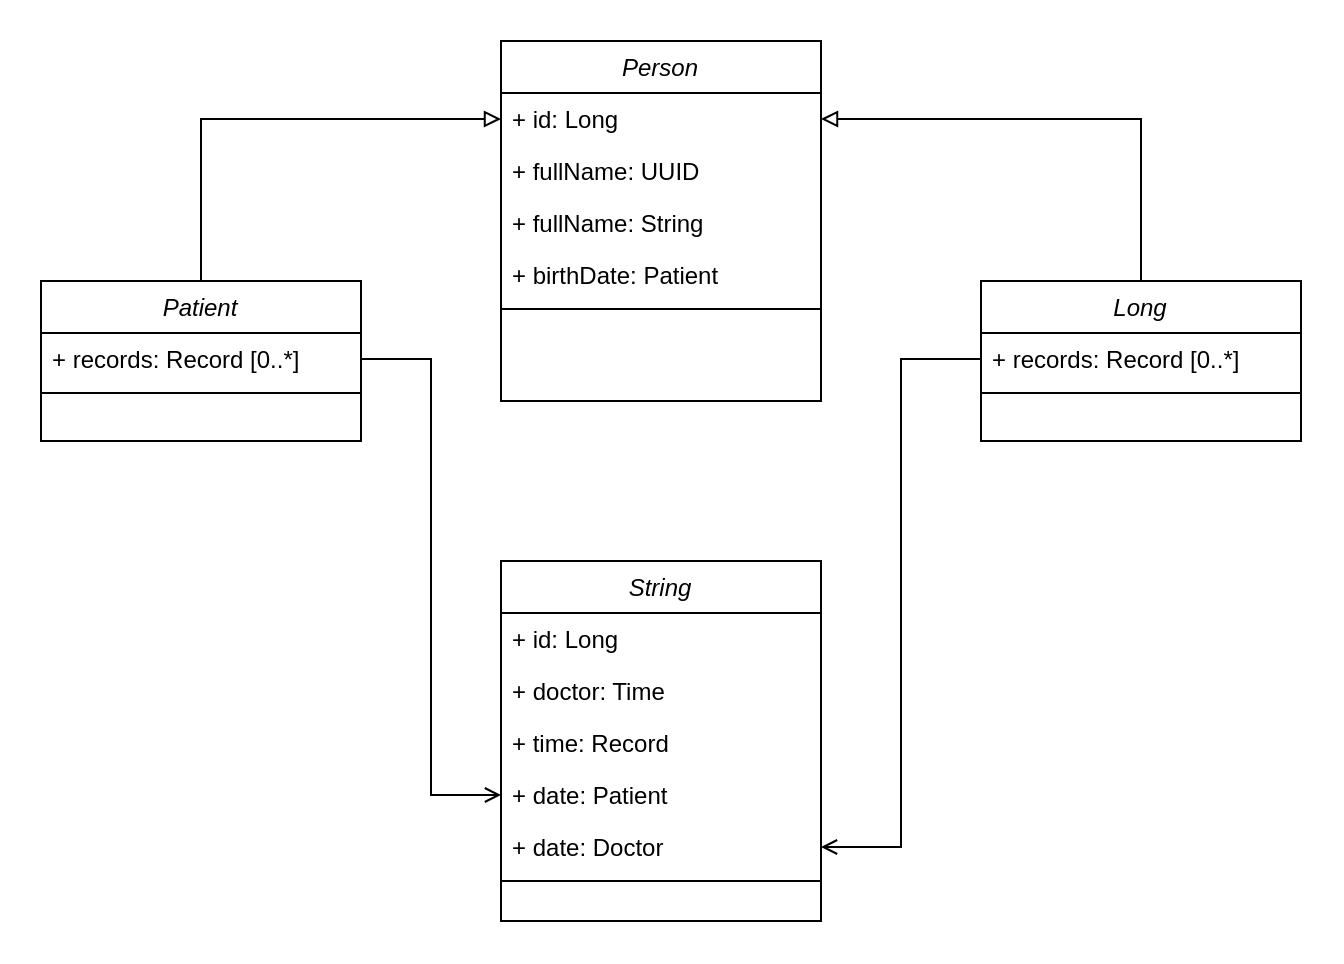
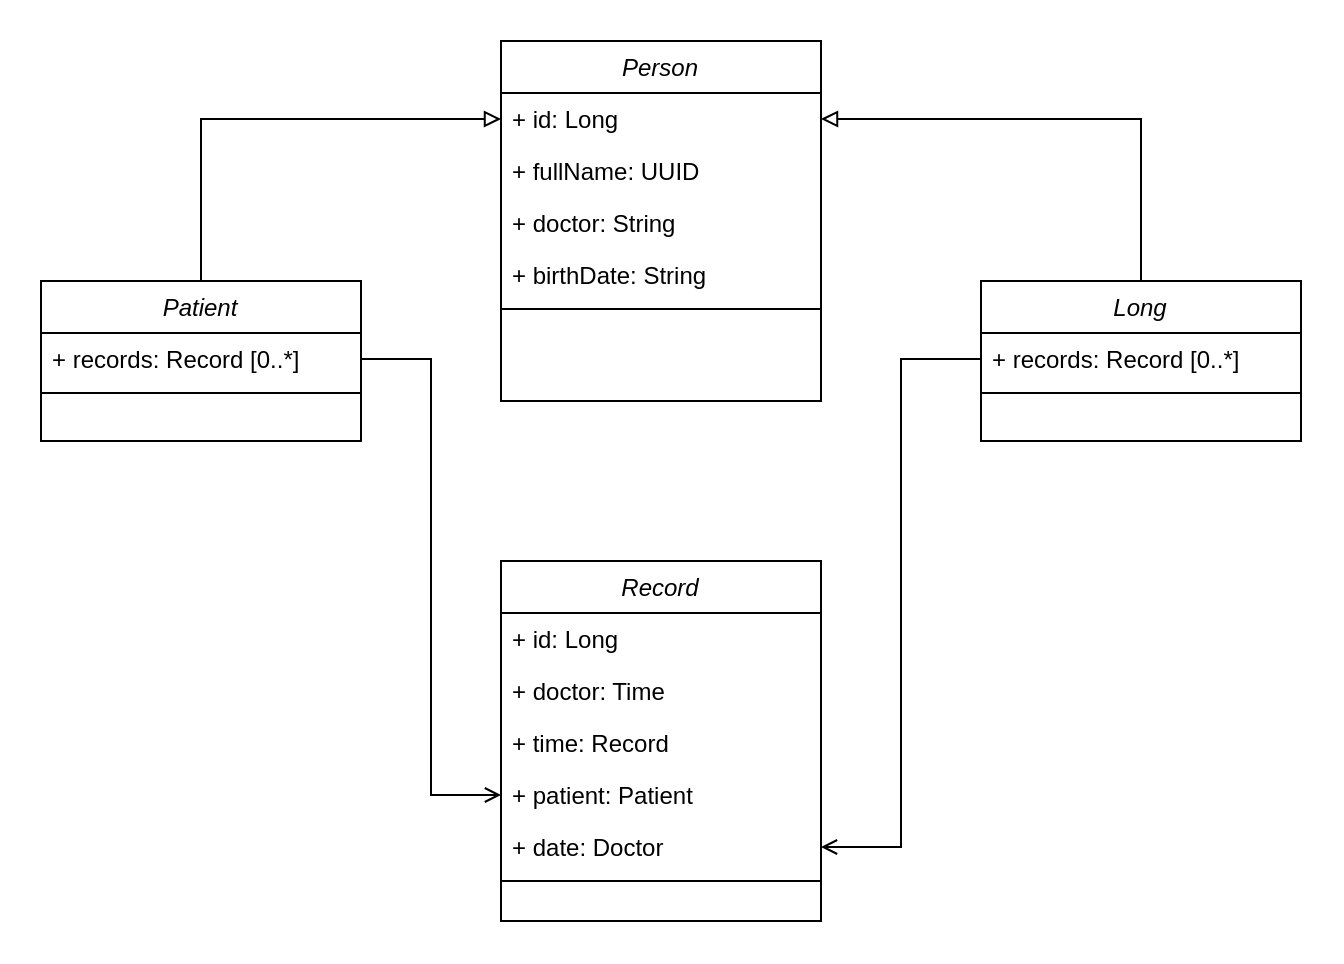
  <mxCell id="0" />
  <mxCell id="1" parent="0" />
  <mxCell id="2" style="edgeStyle=orthogonalEdgeStyle;rounded=0;orthogonalLoop=1;jettySize=auto;html=1;strokeWidth=1;endArrow=block;endFill=0;" edge="1" parent="1" source="3" target="11"><mxGeometry relative="1" as="geometry" /></mxCell>
  <mxCell id="3" value="Patient" style="swimlane;fontStyle=2;align=center;verticalAlign=top;childLayout=stackLayout;horizontal=1;startSize=26;horizontalStack=0;resizeParent=1;resizeLast=0;collapsible=1;marginBottom=0;rounded=0;shadow=0;strokeWidth=1;" vertex="1" parent="1"><mxGeometry x="20" y="140" width="160" height="80" as="geometry"><mxRectangle x="230" y="140" width="160" height="26" as="alternateBounds" /></mxGeometry></mxCell>
  <mxCell id="4" value="+ records: Record [0..*]" style="text;align=left;verticalAlign=top;spacingLeft=4;spacingRight=4;overflow=hidden;rotatable=0;points=[[0,0.5],[1,0.5]];portConstraint=eastwest;rounded=0;shadow=0;html=0;" vertex="1" parent="3"><mxGeometry y="26" width="160" height="26" as="geometry" /></mxCell>
  <mxCell id="5" value="" style="line;html=1;strokeWidth=1;align=left;verticalAlign=middle;spacingTop=-1;spacingLeft=3;spacingRight=3;rotatable=0;labelPosition=right;points=[];portConstraint=eastwest;" vertex="1" parent="3"><mxGeometry y="52" width="160" height="8" as="geometry" /></mxCell>
  <mxCell id="6" style="edgeStyle=orthogonalEdgeStyle;rounded=0;orthogonalLoop=1;jettySize=auto;html=1;strokeWidth=1;endArrow=block;endFill=0;" edge="1" parent="1" source="7" target="11"><mxGeometry relative="1" as="geometry" /></mxCell>
  <mxCell id="7" value="Long" style="swimlane;fontStyle=2;align=center;verticalAlign=top;childLayout=stackLayout;horizontal=1;startSize=26;horizontalStack=0;resizeParent=1;resizeLast=0;collapsible=1;marginBottom=0;rounded=0;shadow=0;strokeWidth=1;" vertex="1" parent="1"><mxGeometry x="490" y="140" width="160" height="80" as="geometry"><mxRectangle x="230" y="140" width="160" height="26" as="alternateBounds" /></mxGeometry></mxCell>
  <mxCell id="8" value="+ records: Record [0..*]" style="text;align=left;verticalAlign=top;spacingLeft=4;spacingRight=4;overflow=hidden;rotatable=0;points=[[0,0.5],[1,0.5]];portConstraint=eastwest;rounded=0;shadow=0;html=0;" vertex="1" parent="7"><mxGeometry y="26" width="160" height="26" as="geometry" /></mxCell>
  <mxCell id="9" value="" style="line;html=1;strokeWidth=1;align=left;verticalAlign=middle;spacingTop=-1;spacingLeft=3;spacingRight=3;rotatable=0;labelPosition=right;points=[];portConstraint=eastwest;" vertex="1" parent="7"><mxGeometry y="52" width="160" height="8" as="geometry" /></mxCell>
  <mxCell id="10" value="Person" style="swimlane;fontStyle=2;align=center;verticalAlign=top;childLayout=stackLayout;horizontal=1;startSize=26;horizontalStack=0;resizeParent=1;resizeLast=0;collapsible=1;marginBottom=0;rounded=0;shadow=0;strokeWidth=1;" vertex="1" parent="1"><mxGeometry x="250" y="20" width="160" height="180" as="geometry"><mxRectangle x="230" y="140" width="160" height="26" as="alternateBounds" /></mxGeometry></mxCell>
  <mxCell id="11" value="+ id: Long" style="text;align=left;verticalAlign=top;spacingLeft=4;spacingRight=4;overflow=hidden;rotatable=0;points=[[0,0.5],[1,0.5]];portConstraint=eastwest;" vertex="1" parent="10"><mxGeometry y="26" width="160" height="26" as="geometry" /></mxCell>
  <mxCell id="12" value="+ fullName: UUID" style="text;align=left;verticalAlign=top;spacingLeft=4;spacingRight=4;overflow=hidden;rotatable=0;points=[[0,0.5],[1,0.5]];portConstraint=eastwest;rounded=0;shadow=0;html=0;" vertex="1" parent="10"><mxGeometry y="52" width="160" height="26" as="geometry" /></mxCell>
- <mxCell id="13" value="+ fullName: String" style="text;align=left;verticalAlign=top;spacingLeft=4;spacingRight=4;overflow=hidden;rotatable=0;points=[[0,0.5],[1,0.5]];portConstraint=eastwest;rounded=0;shadow=0;html=0;" vertex="1" parent="10"><mxGeometry y="78" width="160" height="26" as="geometry" /></mxCell>
- <mxCell id="14" value="+ birthDate: Patient" style="text;align=left;verticalAlign=top;spacingLeft=4;spacingRight=4;overflow=hidden;rotatable=0;points=[[0,0.5],[1,0.5]];portConstraint=eastwest;rounded=0;shadow=0;html=0;" vertex="1" parent="10"><mxGeometry y="104" width="160" height="26" as="geometry" /></mxCell>
+ <mxCell id="13" value="+ doctor: String" style="text;align=left;verticalAlign=top;spacingLeft=4;spacingRight=4;overflow=hidden;rotatable=0;points=[[0,0.5],[1,0.5]];portConstraint=eastwest;rounded=0;shadow=0;html=0;" vertex="1" parent="10"><mxGeometry y="78" width="160" height="26" as="geometry" /></mxCell>
+ <mxCell id="14" value="+ birthDate: String" style="text;align=left;verticalAlign=top;spacingLeft=4;spacingRight=4;overflow=hidden;rotatable=0;points=[[0,0.5],[1,0.5]];portConstraint=eastwest;rounded=0;shadow=0;html=0;" vertex="1" parent="10"><mxGeometry y="104" width="160" height="26" as="geometry" /></mxCell>
  <mxCell id="15" value="" style="line;html=1;strokeWidth=1;align=left;verticalAlign=middle;spacingTop=-1;spacingLeft=3;spacingRight=3;rotatable=0;labelPosition=right;points=[];portConstraint=eastwest;" vertex="1" parent="10"><mxGeometry y="130" width="160" height="8" as="geometry" /></mxCell>
- <mxCell id="16" value="String" style="swimlane;fontStyle=2;align=center;verticalAlign=top;childLayout=stackLayout;horizontal=1;startSize=26;horizontalStack=0;resizeParent=1;resizeLast=0;collapsible=1;marginBottom=0;rounded=0;shadow=0;strokeWidth=1;" vertex="1" parent="1"><mxGeometry x="250" y="280" width="160" height="180" as="geometry"><mxRectangle x="230" y="140" width="160" height="26" as="alternateBounds" /></mxGeometry></mxCell>
+ <mxCell id="16" value="Record" style="swimlane;fontStyle=2;align=center;verticalAlign=top;childLayout=stackLayout;horizontal=1;startSize=26;horizontalStack=0;resizeParent=1;resizeLast=0;collapsible=1;marginBottom=0;rounded=0;shadow=0;strokeWidth=1;" vertex="1" parent="1"><mxGeometry x="250" y="280" width="160" height="180" as="geometry"><mxRectangle x="230" y="140" width="160" height="26" as="alternateBounds" /></mxGeometry></mxCell>
  <mxCell id="17" value="+ id: Long" style="text;align=left;verticalAlign=top;spacingLeft=4;spacingRight=4;overflow=hidden;rotatable=0;points=[[0,0.5],[1,0.5]];portConstraint=eastwest;" vertex="1" parent="16"><mxGeometry y="26" width="160" height="26" as="geometry" /></mxCell>
  <mxCell id="18" value="+ doctor: Time" style="text;align=left;verticalAlign=top;spacingLeft=4;spacingRight=4;overflow=hidden;rotatable=0;points=[[0,0.5],[1,0.5]];portConstraint=eastwest;" vertex="1" parent="16"><mxGeometry y="52" width="160" height="26" as="geometry" /></mxCell>
  <mxCell id="19" value="+ time: Record" style="text;align=left;verticalAlign=top;spacingLeft=4;spacingRight=4;overflow=hidden;rotatable=0;points=[[0,0.5],[1,0.5]];portConstraint=eastwest;rounded=0;shadow=0;html=0;" vertex="1" parent="16"><mxGeometry y="78" width="160" height="26" as="geometry" /></mxCell>
- <mxCell id="20" value="+ date: Patient" style="text;align=left;verticalAlign=top;spacingLeft=4;spacingRight=4;overflow=hidden;rotatable=0;points=[[0,0.5],[1,0.5]];portConstraint=eastwest;rounded=0;shadow=0;html=0;" vertex="1" parent="16"><mxGeometry y="104" width="160" height="26" as="geometry" /></mxCell>
+ <mxCell id="20" value="+ patient: Patient" style="text;align=left;verticalAlign=top;spacingLeft=4;spacingRight=4;overflow=hidden;rotatable=0;points=[[0,0.5],[1,0.5]];portConstraint=eastwest;rounded=0;shadow=0;html=0;" vertex="1" parent="16"><mxGeometry y="104" width="160" height="26" as="geometry" /></mxCell>
  <mxCell id="21" value="+ date: Doctor" style="text;align=left;verticalAlign=top;spacingLeft=4;spacingRight=4;overflow=hidden;rotatable=0;points=[[0,0.5],[1,0.5]];portConstraint=eastwest;rounded=0;shadow=0;html=0;" vertex="1" parent="16"><mxGeometry y="130" width="160" height="26" as="geometry" /></mxCell>
  <mxCell id="22" value="" style="line;html=1;strokeWidth=1;align=left;verticalAlign=middle;spacingTop=-1;spacingLeft=3;spacingRight=3;rotatable=0;labelPosition=right;points=[];portConstraint=eastwest;" vertex="1" parent="16"><mxGeometry y="156" width="160" height="8" as="geometry" /></mxCell>
  <mxCell id="23" style="edgeStyle=orthogonalEdgeStyle;rounded=0;orthogonalLoop=1;jettySize=auto;html=1;exitX=1;exitY=0.5;exitDx=0;exitDy=0;strokeWidth=1;endArrow=open;endFill=0;" edge="1" parent="1" source="4" target="20"><mxGeometry relative="1" as="geometry" /></mxCell>
  <mxCell id="24" style="edgeStyle=orthogonalEdgeStyle;rounded=0;orthogonalLoop=1;jettySize=auto;html=1;entryX=1;entryY=0.5;entryDx=0;entryDy=0;strokeWidth=1;endArrow=open;endFill=0;" edge="1" parent="1" source="8" target="21"><mxGeometry relative="1" as="geometry" /></mxCell>
